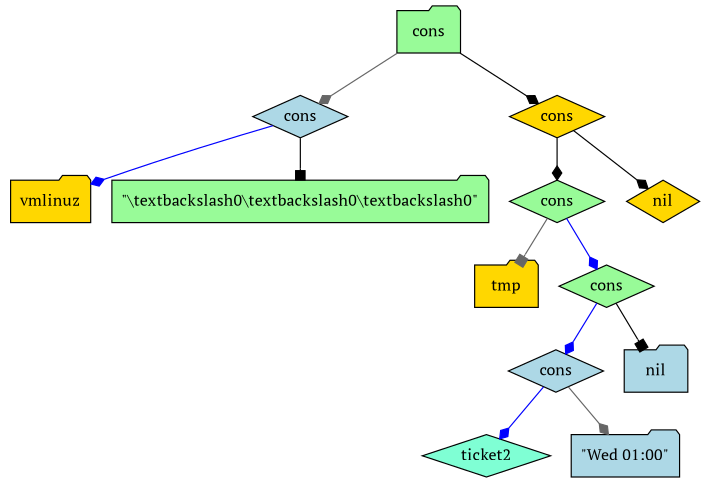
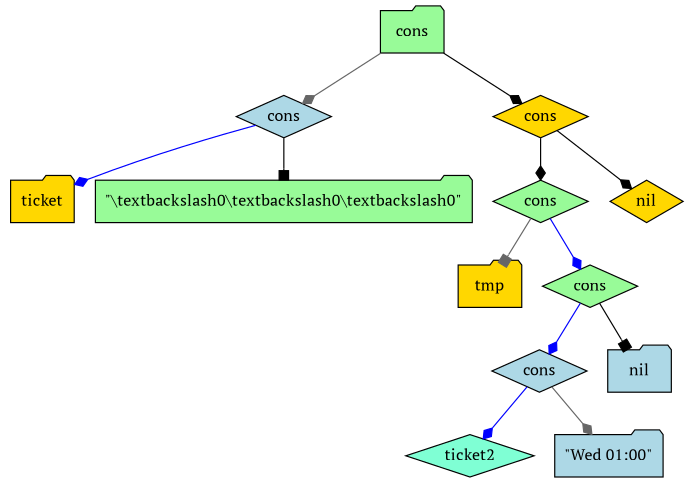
  digraph {
    fontname="PT Serif"
    node [style=filled fillcolor=palegreen shape=diamond fontname="PT Serif"]
    edge [color=black arrowhead=diamond fontname="PT Serif"]
    n1 [label=cons shape=folder]
    n2 [label=cons fillcolor=lightblue]
    n3 [label=cons fillcolor=gold]
-   n4 [label=vmlinuz fillcolor=gold shape=folder]
+   n4 [label=ticket fillcolor=gold shape=folder]
    n5 [label="\"\\textbackslash0\\textbackslash0\\textbackslash0\"" shape=folder]
    n6 [label=cons]
    n7 [label=nil fillcolor=gold]
    n8 [label=tmp fillcolor=gold shape=folder]
    n9 [label=cons]
    n10 [label=cons fillcolor=lightblue]
    n11 [label=nil fillcolor=lightblue shape=folder]
    n12 [label=ticket2 fillcolor=aquamarine]
    n13 [label="\"Wed 01:00\"" fillcolor=lightblue shape=folder]
    n1 -> n2 [color=gray40]
    n1 -> n3
    n2 -> n4 [color=blue]
    n2 -> n5 [arrowhead=box]
    n3 -> n6
    n3 -> n7
    n6 -> n8 [color=gray40 arrowhead=box]
    n6 -> n9 [color=blue]
    n9 -> n10 [color=blue]
    n9 -> n11 [arrowhead=box]
    n10 -> n12 [color=blue]
    n10 -> n13 [color=gray40]
  }
